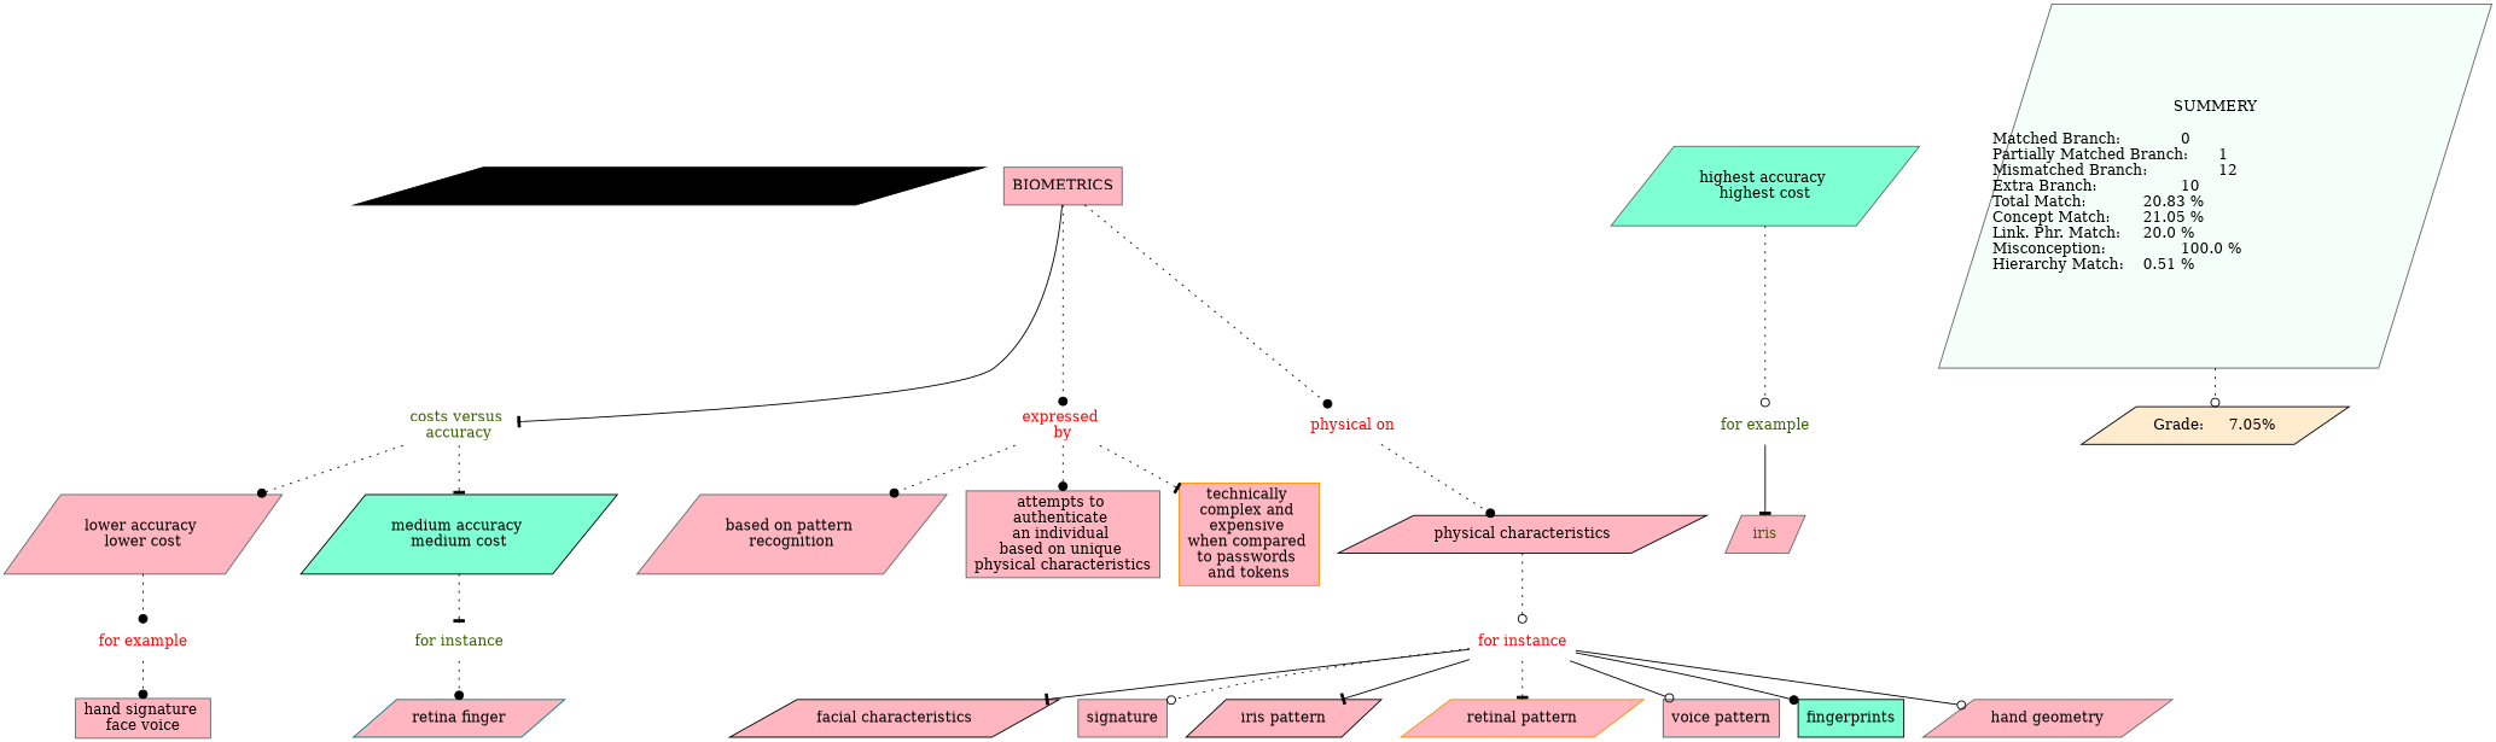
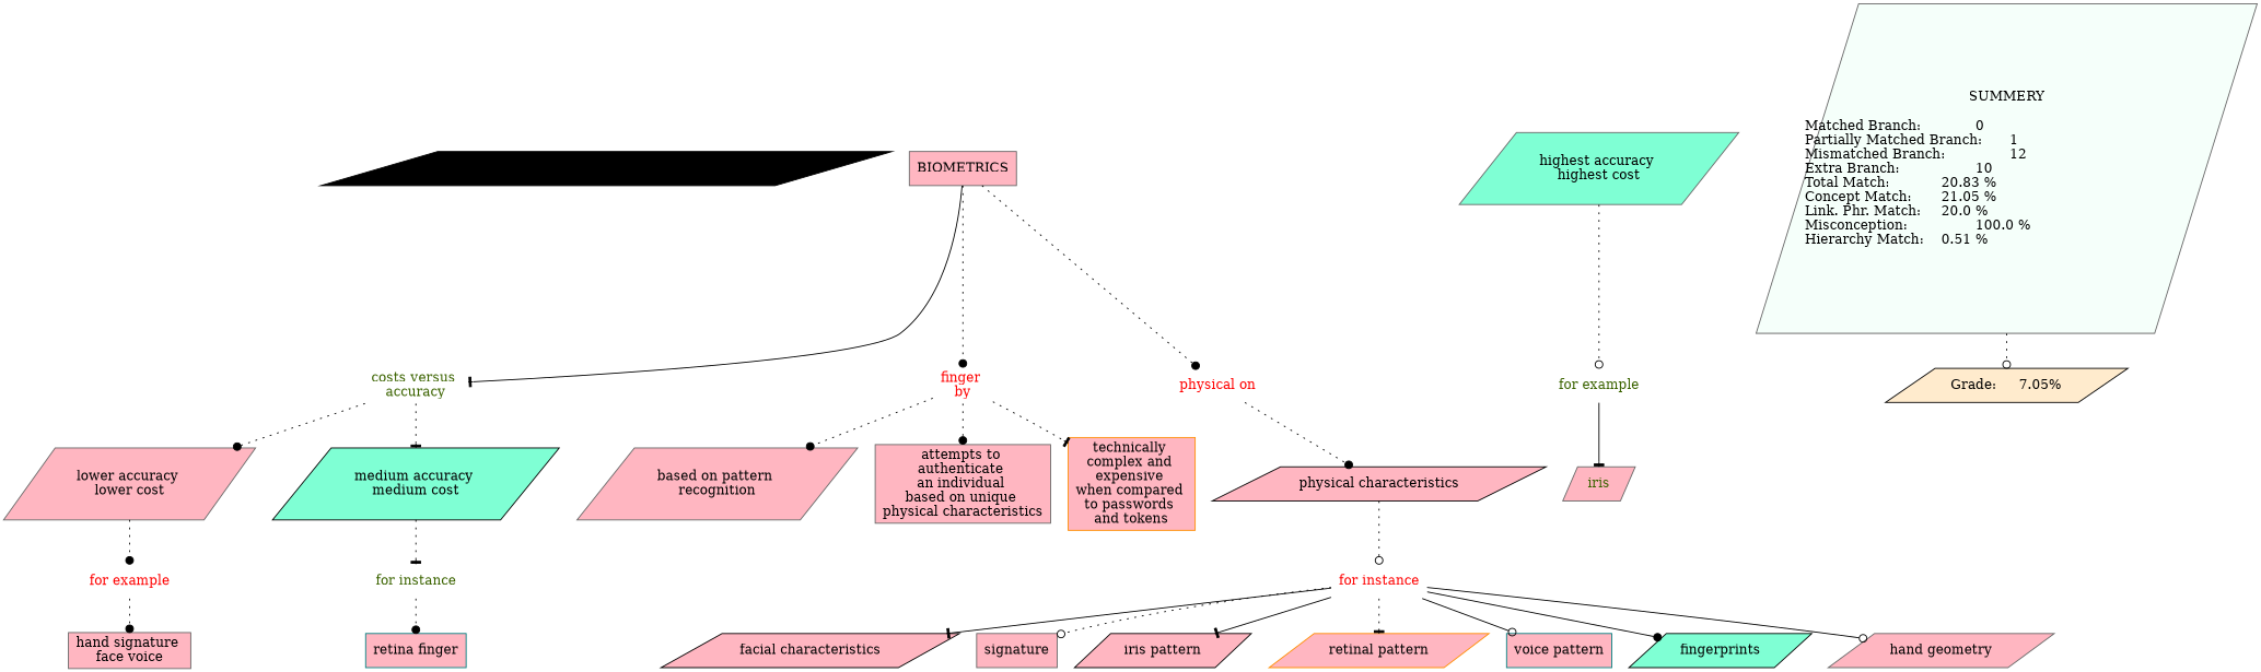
  digraph {
    node [Gsplines=true color=gray40 shape=parallelogram style=filled fillcolor="#FFB6C1"]
    edge [arrowhead=dot constraint=true style=dotted]
    n1 [color=black label="BIOMETRIC AUTHENTICATION Module 2" fillcolor=""]
    n2 [color=teal fontcolor=red label="for example\n" shape=none style="" fillcolor=""]
    n3 [label="hand signature \nface voice\n" shape=box]
    n4 [color=black label="physical characteristics\n"]
    n5 [fontcolor=red label="for instance\n" shape=none style="" fillcolor=""]
    n6 [color=black label="facial characteristics\n"]
    n7 [label=signature shape=box]
    n8 [color=black label="iris pattern\n"]
    n9 [color=darkorange label="retinal pattern\n"]
    n10 [color=teal label="voice pattern\n" shape=box]
-   n11 [color=black fillcolor=aquamarine label=fingerprints shape=box]
+   n11 [color=black fillcolor=aquamarine label=fingerprints]
    n12 [label="hand geometry\n"]
    n13 [color=black fontcolor="#3B6300" label="for example\n" shape=none style="" fillcolor=""]
    n14 [fontcolor="#3B6300" label=iris]
    n15 [color=teal fontcolor="#3B6300" label="costs versus \naccuracy" shape=none style="" fillcolor=""]
    n16 [label="lower accuracy \nlower cost\n"]
    n17 [color=black fillcolor=aquamarine label="medium accuracy \nmedium cost\n"]
    n18 [fillcolor=aquamarine label="highest accuracy \nhighest cost\n"]
    n19 [color=teal fontcolor="#3B6300" label="for instance\n" shape=none style="" fillcolor=""]
    n20 [label=BIOMETRICS shape=box]
-   n21 [color=darkorange fontcolor=red label="expressed \nby" shape=none style="" fillcolor=""]
+   n21 [color=darkorange fontcolor=red label="finger \nby" shape=none style="" fillcolor=""]
    n22 [color=teal fontcolor=red label="physical on" shape=none style="" fillcolor=""]
    n23 [label="based on pattern \nrecognition"]
    n24 [label="attempts to \nauthenticate \nan individual \nbased on unique \nphysical characteristics\n" shape=box]
    n25 [color=darkorange label="technically \ncomplex and \nexpensive \nwhen compared \nto passwords \nand tokens\n" shape=box]
-   n26 [color=teal label="retina finger\n"]
+   n26 [color=teal label="retina finger\n" shape=box]
    n27 [fillcolor="#F5FFFA" label="SUMMERY\n\nMatched Branch:		0\lPartially Matched Branch:	1\lMismatched Branch:		12\lExtra Branch:			10\lTotal Match:		20.83 %\lConcept Match:	21.05 %\lLink. Phr. Match:	20.0 %\lMisconception:		100.0 %\lHierarchy Match:	0.51 %\l"]
    n28 [color=black fillcolor="#FFEBCD" label="Grade:	7.05%"]
    n2 -> n3
    n4 -> n5 [arrowhead=odot]
    n5 -> n6 [arrowhead=tee style=solid]
    n5 -> n7 [arrowhead=odot]
    n5 -> n8 [arrowhead=tee style=solid]
    n5 -> n9 [arrowhead=tee]
    n5 -> n10 [arrowhead=odot style=solid]
    n5 -> n11 [style=solid]
    n5 -> n12 [arrowhead=odot style=solid]
    n13 -> n14 [arrowhead=tee style=solid]
    n15 -> n16
    n15 -> n17 [arrowhead=tee]
    n16 -> n2
    n17 -> n19 [arrowhead=tee]
    n18 -> n13 [arrowhead=odot]
    n19 -> n26
    n20 -> n15 [arrowhead=tee style=solid]
    n20 -> n21
    n20 -> n22
    n21 -> n23
    n21 -> n24
    n21 -> n25 [arrowhead=tee]
    n22 -> n4
    n27 -> n28 [arrowhead=odot color=black]
  }
